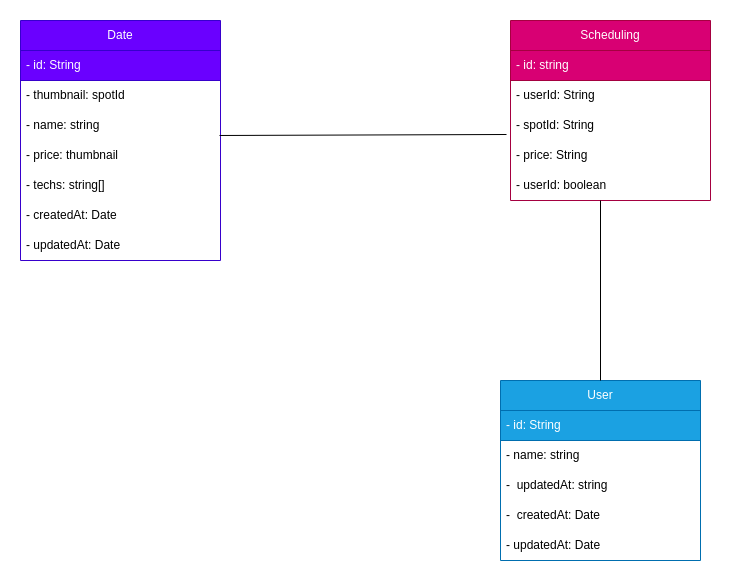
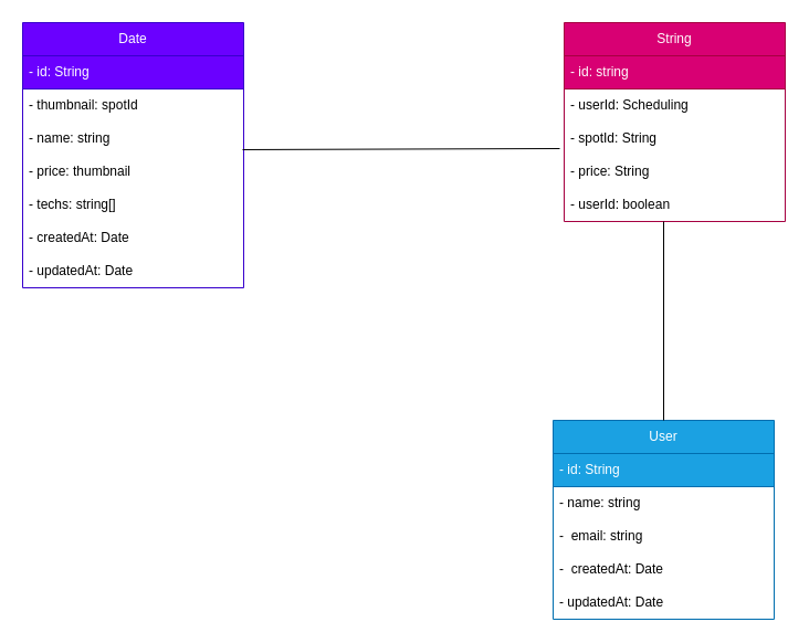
  <mxCell id="0" />
  <mxCell id="1" parent="0" />
  <mxCell id="2" value="User" style="swimlane;fontStyle=0;childLayout=stackLayout;horizontal=1;startSize=30;horizontalStack=0;resizeParent=1;resizeParentMax=0;resizeLast=0;collapsible=1;marginBottom=0;whiteSpace=wrap;html=1;fillColor=#1ba1e2;strokeColor=#006EAF;fontColor=#ffffff;" parent="1" vertex="1"><mxGeometry x="500" y="380" width="200" height="180" as="geometry" /></mxCell>
  <mxCell id="3" value="- id: String" style="text;strokeColor=#006EAF;fillColor=#1ba1e2;align=left;verticalAlign=middle;spacingLeft=4;spacingRight=4;overflow=hidden;points=[[0,0.5],[1,0.5]];portConstraint=eastwest;rotatable=0;whiteSpace=wrap;html=1;fontColor=#ffffff;" parent="2" vertex="1"><mxGeometry y="30" width="200" height="30" as="geometry" /></mxCell>
  <mxCell id="4" value="- name: string" style="text;strokeColor=none;fillColor=none;align=left;verticalAlign=middle;spacingLeft=4;spacingRight=4;overflow=hidden;points=[[0,0.5],[1,0.5]];portConstraint=eastwest;rotatable=0;whiteSpace=wrap;html=1;" parent="2" vertex="1"><mxGeometry y="60" width="200" height="30" as="geometry" /></mxCell>
- <mxCell id="5" value="-&amp;nbsp; updatedAt: string" style="text;strokeColor=none;fillColor=none;align=left;verticalAlign=middle;spacingLeft=4;spacingRight=4;overflow=hidden;points=[[0,0.5],[1,0.5]];portConstraint=eastwest;rotatable=0;whiteSpace=wrap;html=1;" parent="2" vertex="1"><mxGeometry y="90" width="200" height="30" as="geometry" /></mxCell>
+ <mxCell id="5" value="-&amp;nbsp; email: string" style="text;strokeColor=none;fillColor=none;align=left;verticalAlign=middle;spacingLeft=4;spacingRight=4;overflow=hidden;points=[[0,0.5],[1,0.5]];portConstraint=eastwest;rotatable=0;whiteSpace=wrap;html=1;" parent="2" vertex="1"><mxGeometry y="90" width="200" height="30" as="geometry" /></mxCell>
  <mxCell id="6" value="-&amp;nbsp; createdAt: Date" style="text;strokeColor=none;fillColor=none;align=left;verticalAlign=middle;spacingLeft=4;spacingRight=4;overflow=hidden;points=[[0,0.5],[1,0.5]];portConstraint=eastwest;rotatable=0;whiteSpace=wrap;html=1;" parent="2" vertex="1"><mxGeometry y="120" width="200" height="30" as="geometry" /></mxCell>
  <mxCell id="7" value="- updatedAt: Date" style="text;strokeColor=none;fillColor=none;align=left;verticalAlign=middle;spacingLeft=4;spacingRight=4;overflow=hidden;points=[[0,0.5],[1,0.5]];portConstraint=eastwest;rotatable=0;whiteSpace=wrap;html=1;" parent="2" vertex="1"><mxGeometry y="150" width="200" height="30" as="geometry" /></mxCell>
  <mxCell id="8" value="Date" style="swimlane;fontStyle=0;childLayout=stackLayout;horizontal=1;startSize=30;horizontalStack=0;resizeParent=1;resizeParentMax=0;resizeLast=0;collapsible=1;marginBottom=0;whiteSpace=wrap;html=1;fillColor=#6a00ff;fontColor=#ffffff;strokeColor=#3700CC;" parent="1" vertex="1"><mxGeometry x="20" y="20" width="200" height="240" as="geometry" /></mxCell>
  <mxCell id="9" value="- id: String" style="text;strokeColor=#3700CC;fillColor=#6a00ff;align=left;verticalAlign=middle;spacingLeft=4;spacingRight=4;overflow=hidden;points=[[0,0.5],[1,0.5]];portConstraint=eastwest;rotatable=0;whiteSpace=wrap;html=1;fontColor=#ffffff;" parent="8" vertex="1"><mxGeometry y="30" width="200" height="30" as="geometry" /></mxCell>
  <mxCell id="10" value="- thumbnail: spotId" style="text;strokeColor=none;fillColor=none;align=left;verticalAlign=middle;spacingLeft=4;spacingRight=4;overflow=hidden;points=[[0,0.5],[1,0.5]];portConstraint=eastwest;rotatable=0;whiteSpace=wrap;html=1;" parent="8" vertex="1"><mxGeometry y="60" width="200" height="30" as="geometry" /></mxCell>
  <mxCell id="11" value="- name: string" style="text;strokeColor=none;fillColor=none;align=left;verticalAlign=middle;spacingLeft=4;spacingRight=4;overflow=hidden;points=[[0,0.5],[1,0.5]];portConstraint=eastwest;rotatable=0;whiteSpace=wrap;html=1;" parent="8" vertex="1"><mxGeometry y="90" width="200" height="30" as="geometry" /></mxCell>
  <mxCell id="12" value="- price: thumbnail" style="text;strokeColor=none;fillColor=none;align=left;verticalAlign=middle;spacingLeft=4;spacingRight=4;overflow=hidden;points=[[0,0.5],[1,0.5]];portConstraint=eastwest;rotatable=0;whiteSpace=wrap;html=1;" vertex="1" parent="8"><mxGeometry y="120" width="200" height="30" as="geometry" /></mxCell>
  <mxCell id="13" value="- techs: string[]" style="text;strokeColor=none;fillColor=none;align=left;verticalAlign=middle;spacingLeft=4;spacingRight=4;overflow=hidden;points=[[0,0.5],[1,0.5]];portConstraint=eastwest;rotatable=0;whiteSpace=wrap;html=1;" parent="8" vertex="1"><mxGeometry y="150" width="200" height="30" as="geometry" /></mxCell>
  <mxCell id="14" value="- createdAt: Date" style="text;strokeColor=none;fillColor=none;align=left;verticalAlign=middle;spacingLeft=4;spacingRight=4;overflow=hidden;points=[[0,0.5],[1,0.5]];portConstraint=eastwest;rotatable=0;whiteSpace=wrap;html=1;" parent="8" vertex="1"><mxGeometry y="180" width="200" height="30" as="geometry" /></mxCell>
  <mxCell id="15" value="- updatedAt: Date" style="text;strokeColor=none;fillColor=none;align=left;verticalAlign=middle;spacingLeft=4;spacingRight=4;overflow=hidden;points=[[0,0.5],[1,0.5]];portConstraint=eastwest;rotatable=0;whiteSpace=wrap;html=1;" parent="8" vertex="1"><mxGeometry y="210" width="200" height="30" as="geometry" /></mxCell>
- <mxCell id="16" value="Scheduling" style="swimlane;fontStyle=0;childLayout=stackLayout;horizontal=1;startSize=30;horizontalStack=0;resizeParent=1;resizeParentMax=0;resizeLast=0;collapsible=1;marginBottom=0;whiteSpace=wrap;html=1;fillColor=#d80073;fontColor=#ffffff;strokeColor=#A50040;" parent="1" vertex="1"><mxGeometry x="510" y="20" width="200" height="180" as="geometry" /></mxCell>
+ <mxCell id="16" value="String" style="swimlane;fontStyle=0;childLayout=stackLayout;horizontal=1;startSize=30;horizontalStack=0;resizeParent=1;resizeParentMax=0;resizeLast=0;collapsible=1;marginBottom=0;whiteSpace=wrap;html=1;fillColor=#d80073;fontColor=#ffffff;strokeColor=#A50040;" parent="1" vertex="1"><mxGeometry x="510" y="20" width="200" height="180" as="geometry" /></mxCell>
  <mxCell id="17" value="- id: string" style="text;strokeColor=#A50040;fillColor=#d80073;align=left;verticalAlign=middle;spacingLeft=4;spacingRight=4;overflow=hidden;points=[[0,0.5],[1,0.5]];portConstraint=eastwest;rotatable=0;whiteSpace=wrap;html=1;fontColor=#ffffff;" parent="16" vertex="1"><mxGeometry y="30" width="200" height="30" as="geometry" /></mxCell>
- <mxCell id="18" value="- userId: String" style="text;strokeColor=none;fillColor=none;align=left;verticalAlign=middle;spacingLeft=4;spacingRight=4;overflow=hidden;points=[[0,0.5],[1,0.5]];portConstraint=eastwest;rotatable=0;whiteSpace=wrap;html=1;" parent="16" vertex="1"><mxGeometry y="60" width="200" height="30" as="geometry" /></mxCell>
+ <mxCell id="18" value="- userId: Scheduling" style="text;strokeColor=none;fillColor=none;align=left;verticalAlign=middle;spacingLeft=4;spacingRight=4;overflow=hidden;points=[[0,0.5],[1,0.5]];portConstraint=eastwest;rotatable=0;whiteSpace=wrap;html=1;" parent="16" vertex="1"><mxGeometry y="60" width="200" height="30" as="geometry" /></mxCell>
  <mxCell id="19" value="- spotId: String" style="text;strokeColor=none;fillColor=none;align=left;verticalAlign=middle;spacingLeft=4;spacingRight=4;overflow=hidden;points=[[0,0.5],[1,0.5]];portConstraint=eastwest;rotatable=0;whiteSpace=wrap;html=1;" parent="16" vertex="1"><mxGeometry y="90" width="200" height="30" as="geometry" /></mxCell>
  <mxCell id="20" value="- price: String" style="text;strokeColor=none;fillColor=none;align=left;verticalAlign=middle;spacingLeft=4;spacingRight=4;overflow=hidden;points=[[0,0.5],[1,0.5]];portConstraint=eastwest;rotatable=0;whiteSpace=wrap;html=1;" parent="16" vertex="1"><mxGeometry y="120" width="200" height="30" as="geometry" /></mxCell>
  <mxCell id="21" value="- userId: boolean" style="text;strokeColor=none;fillColor=none;align=left;verticalAlign=middle;spacingLeft=4;spacingRight=4;overflow=hidden;points=[[0,0.5],[1,0.5]];portConstraint=eastwest;rotatable=0;whiteSpace=wrap;html=1;" parent="16" vertex="1"><mxGeometry y="150" width="200" height="30" as="geometry" /></mxCell>
  <mxCell id="22" value="" style="endArrow=none;html=1;entryX=-0.02;entryY=0.8;entryDx=0;entryDy=0;exitX=0.995;exitY=0.833;exitDx=0;exitDy=0;exitPerimeter=0;entryPerimeter=0;" parent="1" source="11" target="19" edge="1"><mxGeometry width="50" height="50" relative="1" as="geometry"><mxPoint x="220" y="140" as="sourcePoint" /><mxPoint x="270" y="90" as="targetPoint" /></mxGeometry></mxCell>
  <mxCell id="23" value="" style="endArrow=none;html=1;exitX=0.5;exitY=0;exitDx=0;exitDy=0;" parent="1" source="2" edge="1"><mxGeometry width="50" height="50" relative="1" as="geometry"><mxPoint x="550" y="250" as="sourcePoint" /><mxPoint x="600" y="200" as="targetPoint" /></mxGeometry></mxCell>
